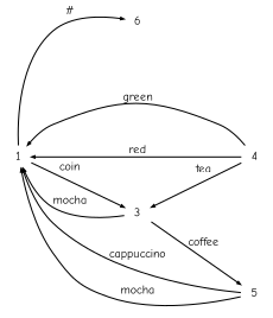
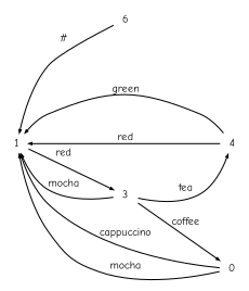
  digraph {
    fontname="Comic Neue"
    rankdir=LR
    node [fontname="Comic Neue" fontsize=10 shape=plaintext]
    edge [arrowsize=0.3 fontname="Comic Neue" fontsize=10]
    1 [height=.2 width=.3]
    n2 [height=.2 label=6 width=.3]
    3 [height=.2 width=.3]
    4 [height=.2 width=.3]
-   5 [height=.2 width=.3]
-   1 -> n2 [label="#"]
-   1 -> 3 [label=coin]
+   5 [height=.2 width=.3 label=0]
+   n2 -> 1 [label="#"]
+   1 -> 3 [label=red]
    3 -> 1 [label=mocha]
-   4 -> 3 [label=tea]
+   3 -> 4 [label=tea]
    3 -> 5 [label=coffee]
    4 -> 1 [label=green]
    4 -> 1 [label=red]
    5 -> 1 [label=cappuccino]
    5 -> 1 [label=mocha]
  }
